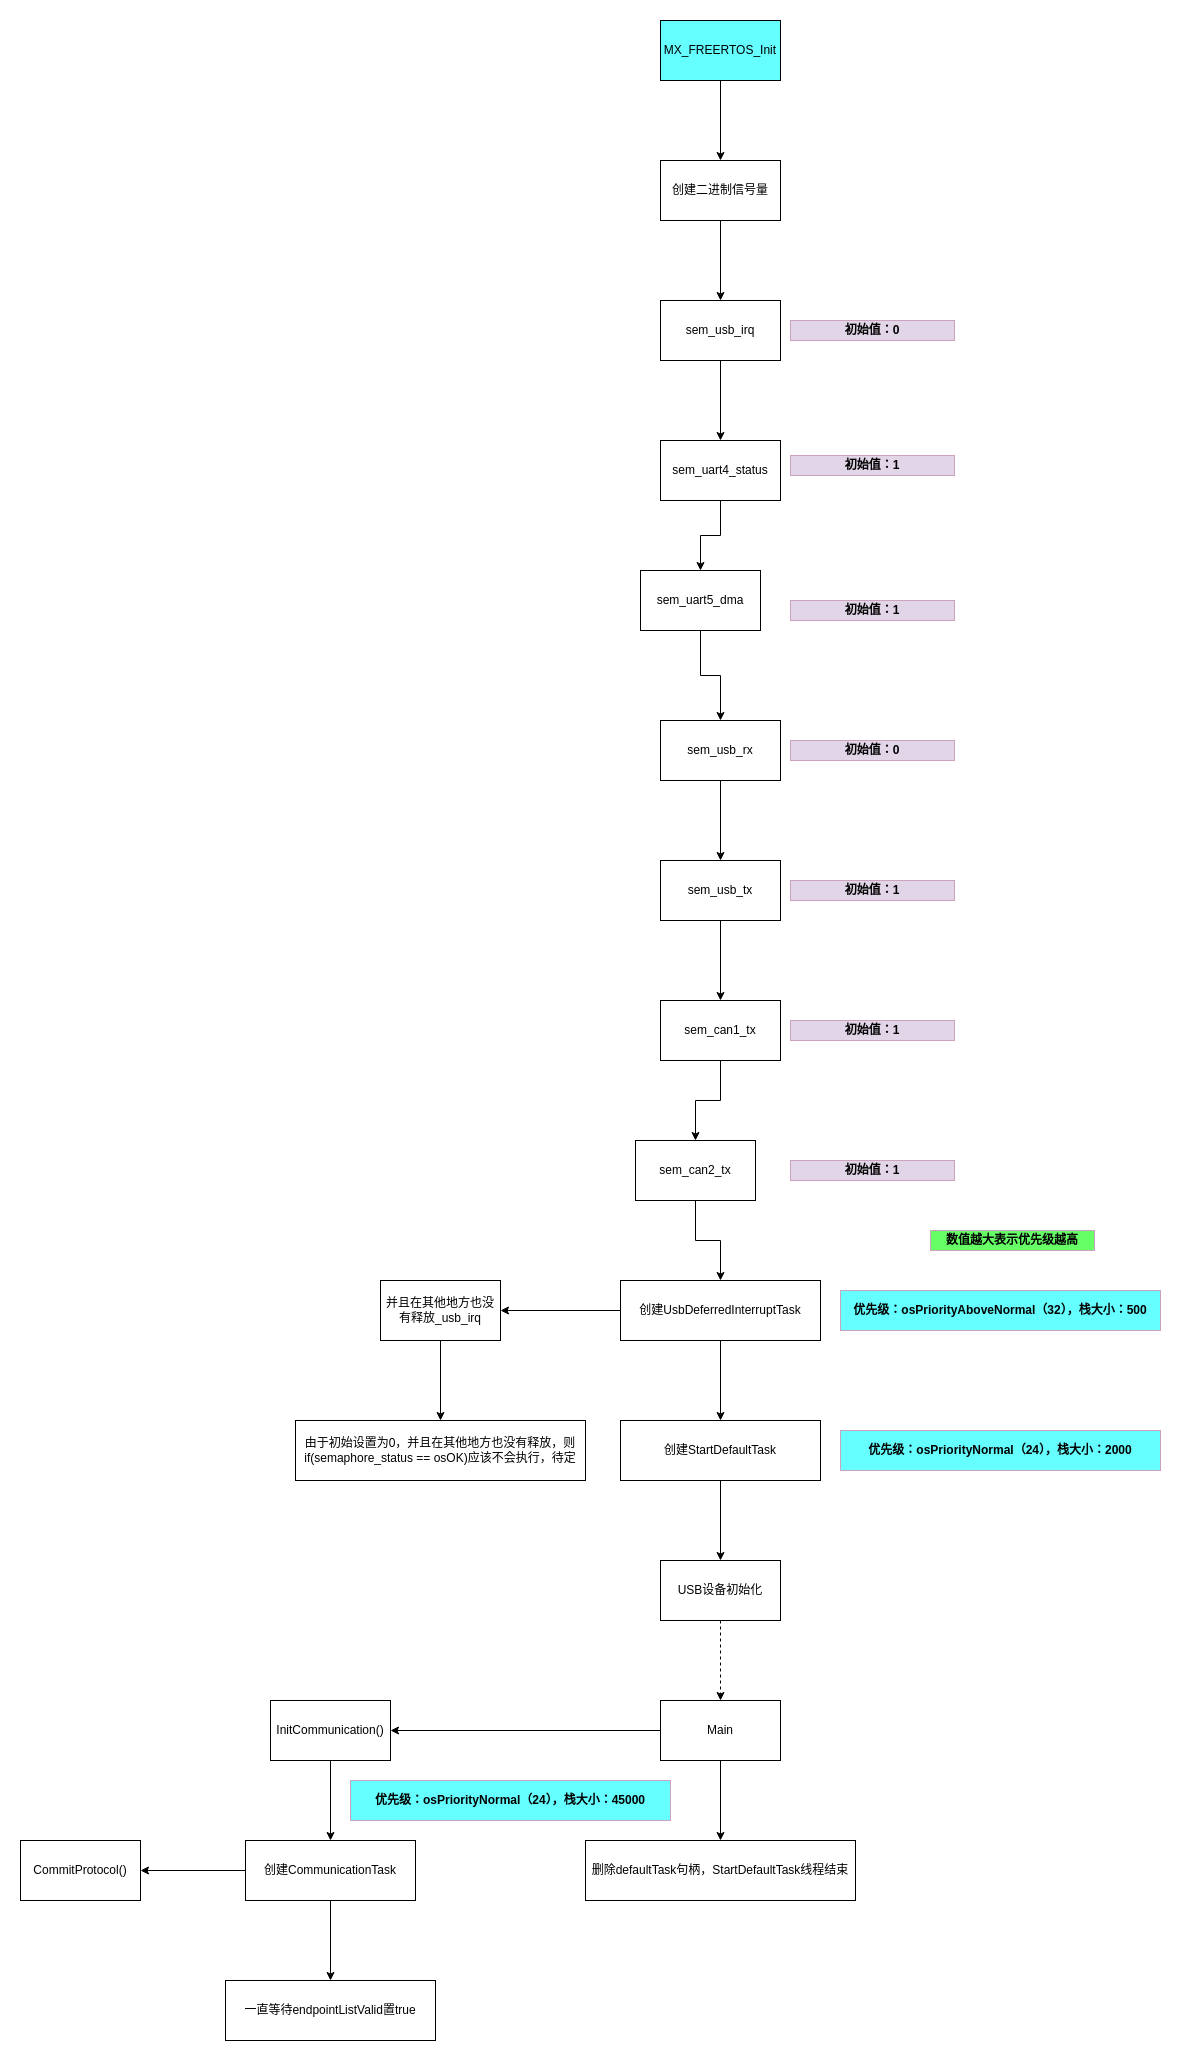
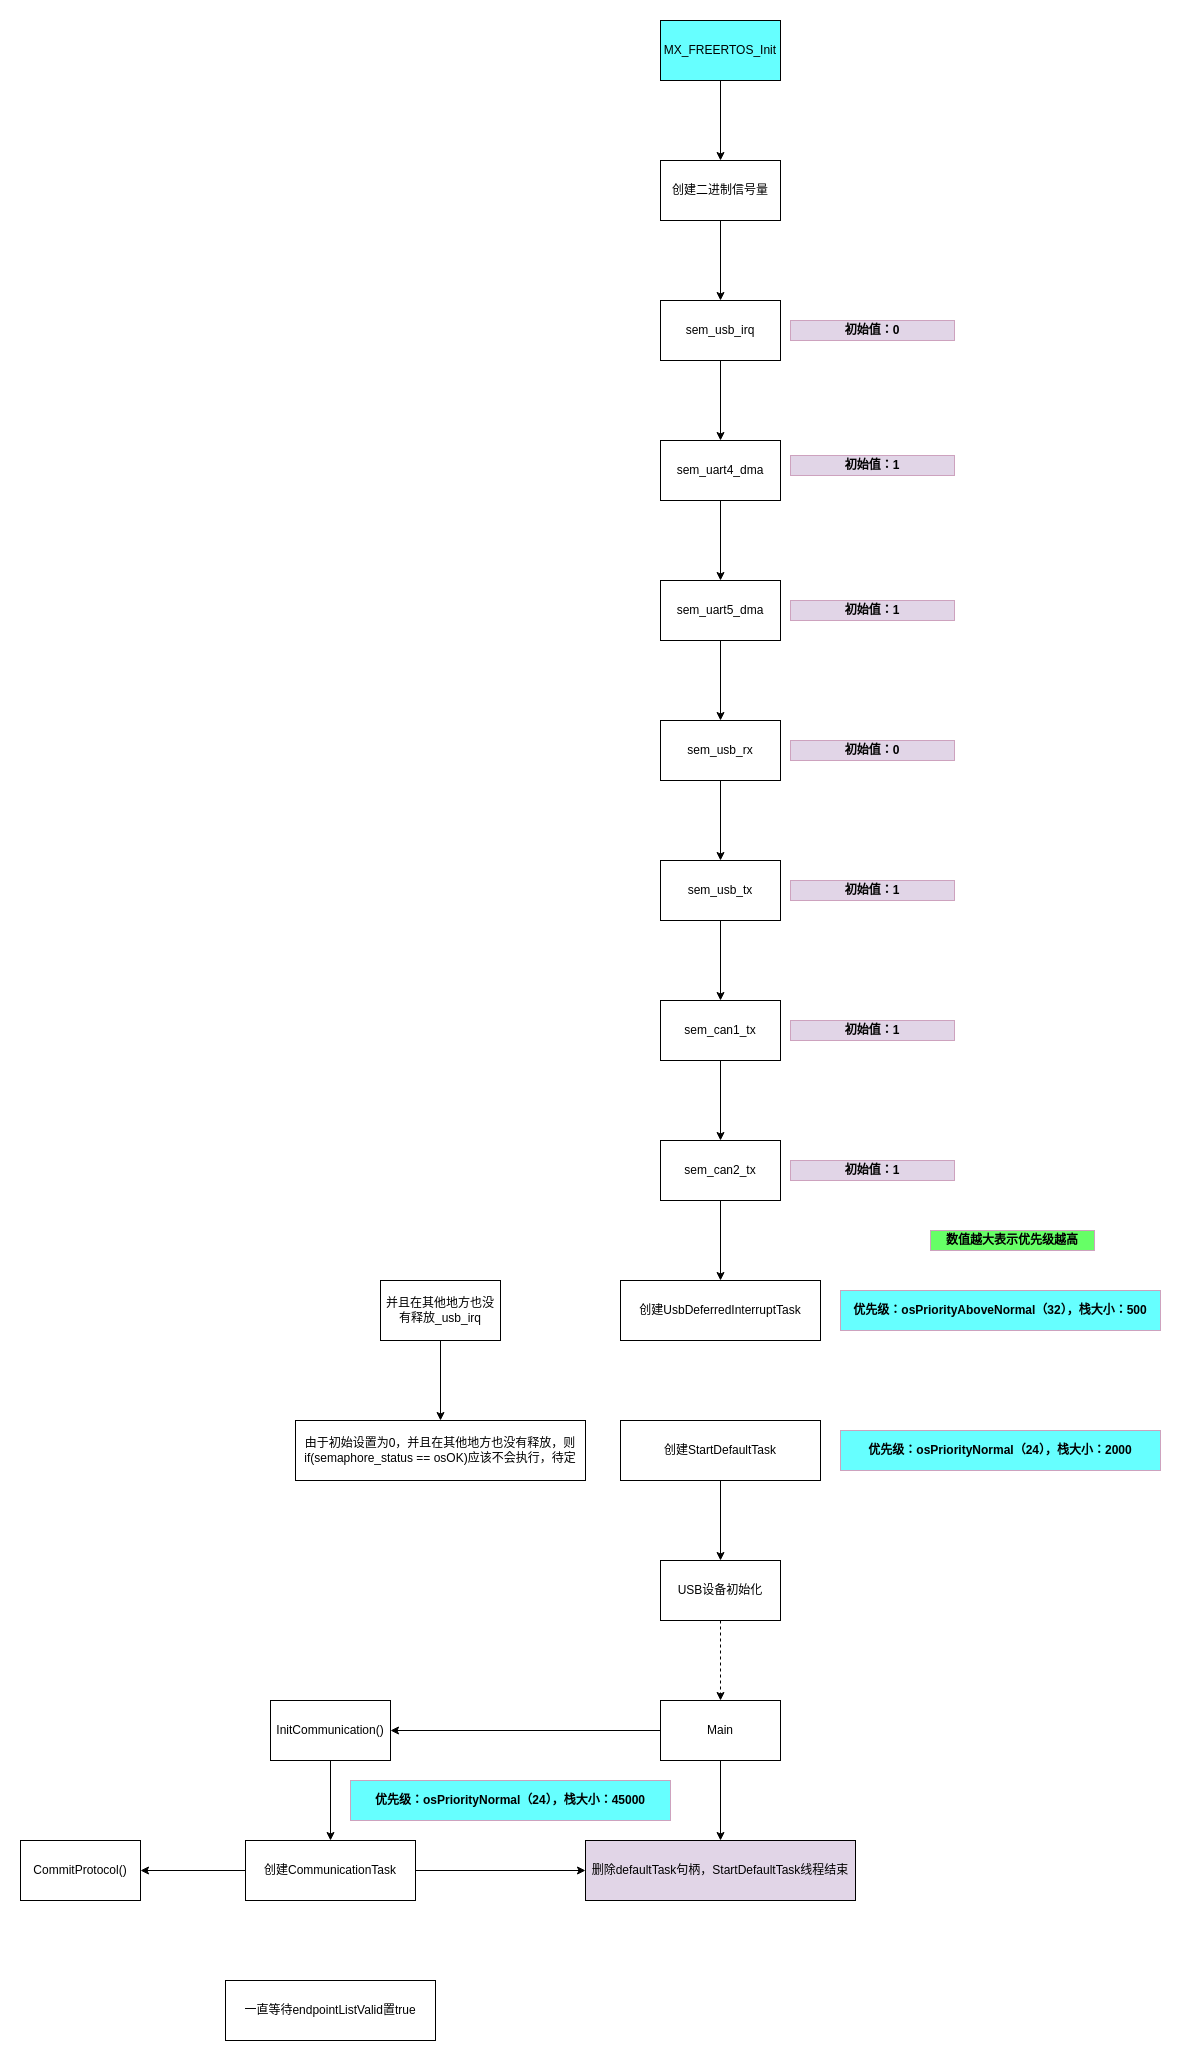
  <mxCell id="0" />
  <mxCell id="1" parent="0" />
  <mxCell id="2" value="" style="edgeStyle=orthogonalEdgeStyle;rounded=0;orthogonalLoop=1;jettySize=auto;html=1;" parent="1" source="3" target="5" edge="1"><mxGeometry relative="1" as="geometry" /></mxCell>
  <mxCell id="3" value="MX_FREERTOS_Init" style="rounded=0;whiteSpace=wrap;html=1;fillColor=#66ffff;" parent="1" vertex="1"><mxGeometry x="660" y="20" width="120" height="60" as="geometry" /></mxCell>
  <mxCell id="4" value="" style="edgeStyle=orthogonalEdgeStyle;rounded=0;orthogonalLoop=1;jettySize=auto;html=1;" parent="1" source="5" target="7" edge="1"><mxGeometry relative="1" as="geometry" /></mxCell>
  <mxCell id="5" value="创建二进制信号量" style="rounded=0;whiteSpace=wrap;html=1;" parent="1" vertex="1"><mxGeometry x="660" y="160" width="120" height="60" as="geometry" /></mxCell>
  <mxCell id="6" value="" style="edgeStyle=orthogonalEdgeStyle;rounded=0;orthogonalLoop=1;jettySize=auto;html=1;" parent="1" source="7" target="10" edge="1"><mxGeometry relative="1" as="geometry" /></mxCell>
  <mxCell id="7" value="sem_usb_irq" style="rounded=0;whiteSpace=wrap;html=1;" parent="1" vertex="1"><mxGeometry x="660" y="300" width="120" height="60" as="geometry" /></mxCell>
  <mxCell id="8" value="&lt;b&gt;初始值：0&lt;/b&gt;" style="text;html=1;strokeColor=#CDA2BE;fillColor=#E1D5E7;align=center;verticalAlign=middle;whiteSpace=wrap;rounded=0;" parent="1" vertex="1"><mxGeometry x="790" y="320" width="164" height="20" as="geometry" /></mxCell>
  <mxCell id="9" value="" style="edgeStyle=orthogonalEdgeStyle;rounded=0;orthogonalLoop=1;jettySize=auto;html=1;" parent="1" source="10" target="13" edge="1"><mxGeometry relative="1" as="geometry" /></mxCell>
- <mxCell id="10" value="sem_uart4_status" style="rounded=0;whiteSpace=wrap;html=1;" parent="1" vertex="1"><mxGeometry x="660" y="440" width="120" height="60" as="geometry" /></mxCell>
+ <mxCell id="10" value="sem_uart4_dma" style="rounded=0;whiteSpace=wrap;html=1;" parent="1" vertex="1"><mxGeometry x="660" y="440" width="120" height="60" as="geometry" /></mxCell>
  <mxCell id="11" value="&lt;b&gt;初始值：1&lt;/b&gt;" style="text;html=1;strokeColor=#CDA2BE;fillColor=#E1D5E7;align=center;verticalAlign=middle;whiteSpace=wrap;rounded=0;" parent="1" vertex="1"><mxGeometry x="790" y="455" width="164" height="20" as="geometry" /></mxCell>
  <mxCell id="12" value="" style="edgeStyle=orthogonalEdgeStyle;rounded=0;orthogonalLoop=1;jettySize=auto;html=1;" parent="1" source="13" target="16" edge="1"><mxGeometry relative="1" as="geometry" /></mxCell>
- <mxCell id="13" value="sem_uart5_dma" style="rounded=0;whiteSpace=wrap;html=1;" parent="1" vertex="1"><mxGeometry x="640" y="570" width="120" height="60" as="geometry" /></mxCell>
+ <mxCell id="13" value="sem_uart5_dma" style="rounded=0;whiteSpace=wrap;html=1;" parent="1" vertex="1"><mxGeometry x="660" y="580" width="120" height="60" as="geometry" /></mxCell>
  <mxCell id="14" value="&lt;b&gt;初始值：1&lt;/b&gt;" style="text;html=1;strokeColor=#CDA2BE;fillColor=#E1D5E7;align=center;verticalAlign=middle;whiteSpace=wrap;rounded=0;" parent="1" vertex="1"><mxGeometry x="790" y="600" width="164" height="20" as="geometry" /></mxCell>
  <mxCell id="15" value="" style="edgeStyle=orthogonalEdgeStyle;rounded=0;orthogonalLoop=1;jettySize=auto;html=1;" parent="1" source="16" target="19" edge="1"><mxGeometry relative="1" as="geometry" /></mxCell>
  <mxCell id="16" value="sem_usb_rx" style="rounded=0;whiteSpace=wrap;html=1;" parent="1" vertex="1"><mxGeometry x="660" y="720" width="120" height="60" as="geometry" /></mxCell>
  <mxCell id="17" value="&lt;b&gt;初始值：0&lt;/b&gt;" style="text;html=1;strokeColor=#CDA2BE;fillColor=#E1D5E7;align=center;verticalAlign=middle;whiteSpace=wrap;rounded=0;" parent="1" vertex="1"><mxGeometry x="790" y="740" width="164" height="20" as="geometry" /></mxCell>
  <mxCell id="18" value="" style="edgeStyle=orthogonalEdgeStyle;rounded=0;orthogonalLoop=1;jettySize=auto;html=1;" parent="1" source="19" target="22" edge="1"><mxGeometry relative="1" as="geometry" /></mxCell>
  <mxCell id="19" value="sem_usb_tx" style="rounded=0;whiteSpace=wrap;html=1;" parent="1" vertex="1"><mxGeometry x="660" y="860" width="120" height="60" as="geometry" /></mxCell>
  <mxCell id="20" value="&lt;b&gt;初始值：1&lt;/b&gt;" style="text;html=1;strokeColor=#CDA2BE;fillColor=#E1D5E7;align=center;verticalAlign=middle;whiteSpace=wrap;rounded=0;" parent="1" vertex="1"><mxGeometry x="790" y="880" width="164" height="20" as="geometry" /></mxCell>
  <mxCell id="21" value="" style="edgeStyle=orthogonalEdgeStyle;rounded=0;orthogonalLoop=1;jettySize=auto;html=1;" parent="1" source="22" target="25" edge="1"><mxGeometry relative="1" as="geometry" /></mxCell>
  <mxCell id="22" value="sem_can1_tx" style="rounded=0;whiteSpace=wrap;html=1;" parent="1" vertex="1"><mxGeometry x="660" y="1000" width="120" height="60" as="geometry" /></mxCell>
  <mxCell id="23" value="&lt;b&gt;初始值：1&lt;/b&gt;" style="text;html=1;strokeColor=#CDA2BE;fillColor=#E1D5E7;align=center;verticalAlign=middle;whiteSpace=wrap;rounded=0;" parent="1" vertex="1"><mxGeometry x="790" y="1020" width="164" height="20" as="geometry" /></mxCell>
  <mxCell id="24" value="" style="edgeStyle=orthogonalEdgeStyle;rounded=0;orthogonalLoop=1;jettySize=auto;html=1;" parent="1" source="25" target="29" edge="1"><mxGeometry relative="1" as="geometry" /></mxCell>
- <mxCell id="25" value="&lt;span&gt;sem_can2_tx&lt;/span&gt;" style="whiteSpace=wrap;html=1;rounded=0;" parent="1" vertex="1"><mxGeometry x="635" y="1140" width="120" height="60" as="geometry" /></mxCell>
+ <mxCell id="25" value="&lt;span&gt;sem_can2_tx&lt;/span&gt;" style="whiteSpace=wrap;html=1;rounded=0;" parent="1" vertex="1"><mxGeometry x="660" y="1140" width="120" height="60" as="geometry" /></mxCell>
  <mxCell id="26" value="&lt;b&gt;初始值：1&lt;/b&gt;" style="text;html=1;strokeColor=#CDA2BE;fillColor=#E1D5E7;align=center;verticalAlign=middle;whiteSpace=wrap;rounded=0;" parent="1" vertex="1"><mxGeometry x="790" y="1160" width="164" height="20" as="geometry" /></mxCell>
- <mxCell id="27" value="" style="edgeStyle=orthogonalEdgeStyle;rounded=0;orthogonalLoop=1;jettySize=auto;html=1;" parent="1" source="29" target="32" edge="1"><mxGeometry relative="1" as="geometry" /></mxCell>
- <mxCell id="28" value="" style="edgeStyle=orthogonalEdgeStyle;rounded=0;orthogonalLoop=1;jettySize=auto;html=1;" parent="1" source="29" target="35" edge="1"><mxGeometry relative="1" as="geometry" /></mxCell>
  <mxCell id="29" value="创建UsbDeferredInterruptTask" style="whiteSpace=wrap;html=1;rounded=0;" parent="1" vertex="1"><mxGeometry x="620" y="1280" width="200" height="60" as="geometry" /></mxCell>
  <mxCell id="30" value="&lt;div style=&quot;text-align: left&quot;&gt;&lt;span&gt;&lt;b&gt;优先级：osPriorityAboveNormal（32），栈大小：500&lt;/b&gt;&lt;/span&gt;&lt;/div&gt;" style="text;html=1;strokeColor=#CDA2BE;fillColor=#66FFFF;align=center;verticalAlign=middle;whiteSpace=wrap;rounded=0;" parent="1" vertex="1"><mxGeometry x="840" y="1290" width="320" height="40" as="geometry" /></mxCell>
  <mxCell id="31" value="" style="edgeStyle=orthogonalEdgeStyle;rounded=0;orthogonalLoop=1;jettySize=auto;html=1;" parent="1" source="32" target="33" edge="1"><mxGeometry relative="1" as="geometry" /></mxCell>
  <mxCell id="32" value="并且在其他地方也没有释放_usb_irq" style="whiteSpace=wrap;html=1;rounded=0;" parent="1" vertex="1"><mxGeometry x="380" y="1280" width="120" height="60" as="geometry" /></mxCell>
  <mxCell id="33" value="由于初始设置为0，并且在其他地方也没有释放，则if(semaphore_status == osOK)应该不会执行，待定" style="whiteSpace=wrap;html=1;rounded=0;" parent="1" vertex="1"><mxGeometry x="295" y="1420" width="290" height="60" as="geometry" /></mxCell>
  <mxCell id="34" value="" style="edgeStyle=orthogonalEdgeStyle;rounded=0;orthogonalLoop=1;jettySize=auto;html=1;" parent="1" source="35" target="39" edge="1"><mxGeometry relative="1" as="geometry" /></mxCell>
  <mxCell id="35" value="创建StartDefaultTask" style="whiteSpace=wrap;html=1;rounded=0;" parent="1" vertex="1"><mxGeometry x="620" y="1420" width="200" height="60" as="geometry" /></mxCell>
  <mxCell id="36" value="&lt;div style=&quot;text-align: left&quot;&gt;&lt;span&gt;&lt;b&gt;优先级：osPriorityNormal（24），栈大小：2000&lt;/b&gt;&lt;/span&gt;&lt;/div&gt;" style="text;html=1;strokeColor=#CDA2BE;fillColor=#66FFFF;align=center;verticalAlign=middle;whiteSpace=wrap;rounded=0;" parent="1" vertex="1"><mxGeometry x="840" y="1430" width="320" height="40" as="geometry" /></mxCell>
  <mxCell id="37" value="&lt;span style=&quot;text-align: left&quot;&gt;&lt;b&gt;数值越大表示优先级越高&lt;/b&gt;&lt;/span&gt;" style="text;html=1;strokeColor=#CDA2BE;fillColor=#66FF66;align=center;verticalAlign=middle;whiteSpace=wrap;rounded=0;" parent="1" vertex="1"><mxGeometry x="930" y="1230" width="164" height="20" as="geometry" /></mxCell>
  <mxCell id="38" value="" style="edgeStyle=orthogonalEdgeStyle;rounded=0;orthogonalLoop=1;jettySize=auto;html=1;dashed=1;" parent="1" source="39" target="42" edge="1"><mxGeometry relative="1" as="geometry" /></mxCell>
  <mxCell id="39" value="USB设备初始化" style="whiteSpace=wrap;html=1;rounded=0;" parent="1" vertex="1"><mxGeometry x="660" y="1560" width="120" height="60" as="geometry" /></mxCell>
  <mxCell id="40" value="" style="edgeStyle=orthogonalEdgeStyle;rounded=0;orthogonalLoop=1;jettySize=auto;html=1;" parent="1" source="42" target="43" edge="1"><mxGeometry relative="1" as="geometry" /></mxCell>
  <mxCell id="41" value="" style="edgeStyle=orthogonalEdgeStyle;rounded=0;orthogonalLoop=1;jettySize=auto;html=1;" parent="1" source="42" target="45" edge="1"><mxGeometry relative="1" as="geometry" /></mxCell>
  <mxCell id="42" value="Main" style="whiteSpace=wrap;html=1;rounded=0;" parent="1" vertex="1"><mxGeometry x="660" y="1700" width="120" height="60" as="geometry" /></mxCell>
- <mxCell id="43" value="删除defaultTask句柄，StartDefaultTask线程结束" style="whiteSpace=wrap;html=1;rounded=0;" parent="1" vertex="1"><mxGeometry x="585" y="1840" width="270" height="60" as="geometry" /></mxCell>
+ <mxCell id="43" value="删除defaultTask句柄，StartDefaultTask线程结束" style="whiteSpace=wrap;html=1;rounded=0;fillColor=#e1d5e7;" parent="1" vertex="1"><mxGeometry x="585" y="1840" width="270" height="60" as="geometry" /></mxCell>
  <mxCell id="44" value="" style="edgeStyle=orthogonalEdgeStyle;rounded=0;orthogonalLoop=1;jettySize=auto;html=1;" edge="1" parent="1" source="45" target="48"><mxGeometry relative="1" as="geometry" /></mxCell>
  <mxCell id="45" value="InitCommunication()" style="whiteSpace=wrap;html=1;rounded=0;" parent="1" vertex="1"><mxGeometry x="270" y="1700" width="120" height="60" as="geometry" /></mxCell>
- <mxCell id="46" value="" style="edgeStyle=orthogonalEdgeStyle;rounded=0;orthogonalLoop=1;jettySize=auto;html=1;" edge="1" parent="1" source="48" target="50"><mxGeometry relative="1" as="geometry" /></mxCell>
+ <mxCell id="46" value="" style="edgeStyle=orthogonalEdgeStyle;rounded=0;orthogonalLoop=1;jettySize=auto;html=1;" edge="1" parent="1" source="48" target="43"><mxGeometry relative="1" as="geometry" /></mxCell>
  <mxCell id="47" value="" style="edgeStyle=orthogonalEdgeStyle;rounded=0;orthogonalLoop=1;jettySize=auto;html=1;" edge="1" parent="1" source="48" target="51"><mxGeometry relative="1" as="geometry" /></mxCell>
  <mxCell id="48" value="创建CommunicationTask" style="whiteSpace=wrap;html=1;rounded=0;" vertex="1" parent="1"><mxGeometry x="245" y="1840" width="170" height="60" as="geometry" /></mxCell>
  <mxCell id="49" value="&lt;div style=&quot;text-align: left&quot;&gt;&lt;span&gt;&lt;b&gt;优先级：osPriorityNormal（24），栈大小：45000&lt;/b&gt;&lt;/span&gt;&lt;/div&gt;" style="text;html=1;strokeColor=#CDA2BE;fillColor=#66FFFF;align=center;verticalAlign=middle;whiteSpace=wrap;rounded=0;" vertex="1" parent="1"><mxGeometry x="350" y="1780" width="320" height="40" as="geometry" /></mxCell>
  <mxCell id="50" value="一直等待endpointListValid置true" style="whiteSpace=wrap;html=1;rounded=0;" vertex="1" parent="1"><mxGeometry x="225" y="1980" width="210" height="60" as="geometry" /></mxCell>
  <mxCell id="51" value="CommitProtocol()" style="whiteSpace=wrap;html=1;rounded=0;" vertex="1" parent="1"><mxGeometry x="20" y="1840" width="120" height="60" as="geometry" /></mxCell>
